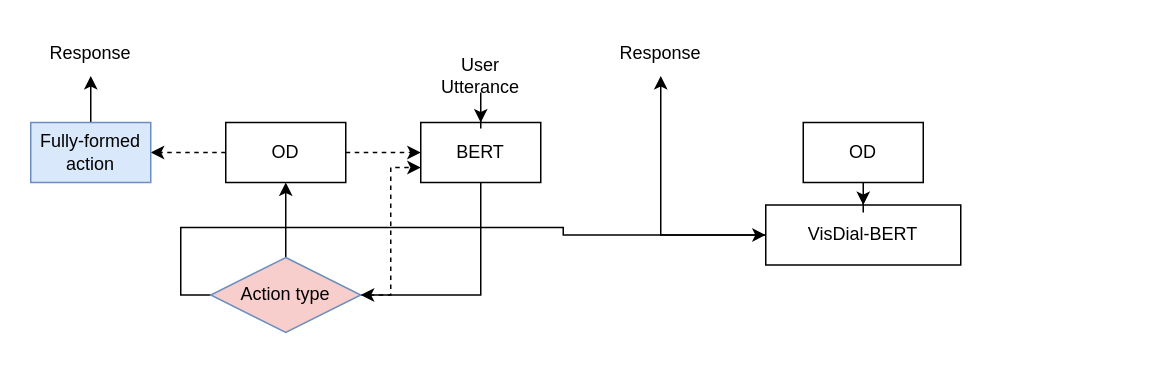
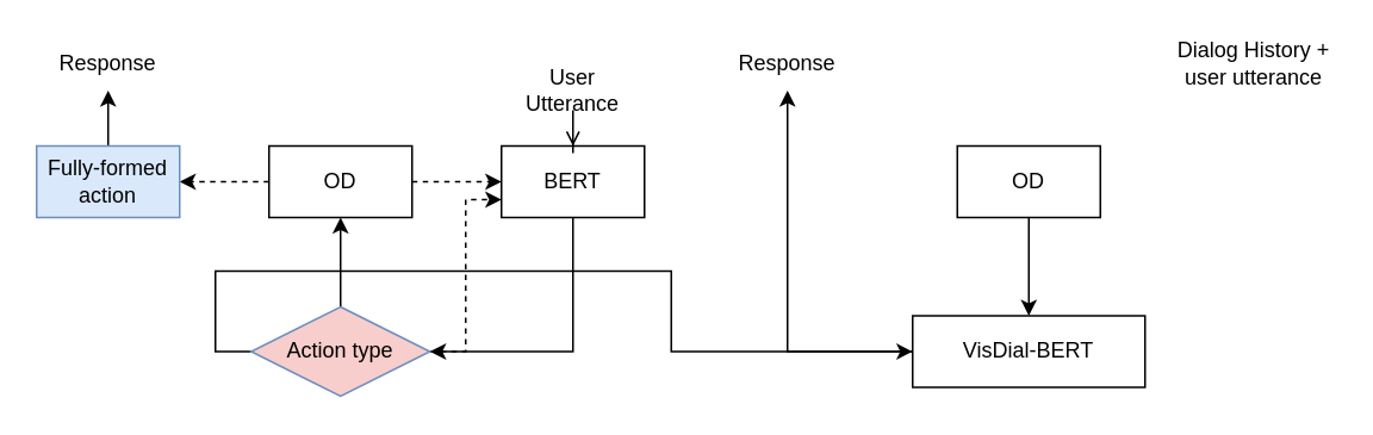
  <mxCell id="0" />
  <mxCell id="1" parent="0" />
  <mxCell id="2" style="edgeStyle=orthogonalEdgeStyle;rounded=0;orthogonalLoop=1;jettySize=auto;html=1;entryX=1;entryY=0.5;entryDx=0;entryDy=0;" parent="1" source="3" target="12" edge="1"><mxGeometry relative="1" as="geometry"><Array as="points"><mxPoint x="320" y="196" /></Array></mxGeometry></mxCell>
  <mxCell id="3" value="BERT" style="rounded=0;whiteSpace=wrap;html=1;" parent="1" vertex="1"><mxGeometry x="280" y="81" width="80" height="40" as="geometry" /></mxCell>
  <mxCell id="4" style="edgeStyle=orthogonalEdgeStyle;rounded=0;orthogonalLoop=1;jettySize=auto;html=1;entryX=0;entryY=0.5;entryDx=0;entryDy=0;dashed=1;" parent="1" source="6" target="3" edge="1"><mxGeometry relative="1" as="geometry" /></mxCell>
  <mxCell id="5" style="edgeStyle=orthogonalEdgeStyle;rounded=0;orthogonalLoop=1;jettySize=auto;html=1;entryX=1;entryY=0.5;entryDx=0;entryDy=0;dashed=1;" parent="1" source="6" target="8" edge="1"><mxGeometry relative="1" as="geometry" /></mxCell>
  <mxCell id="6" value="OD" style="rounded=0;whiteSpace=wrap;html=1;" parent="1" vertex="1"><mxGeometry x="150" y="81" width="80" height="40" as="geometry" /></mxCell>
  <mxCell id="7" style="edgeStyle=orthogonalEdgeStyle;rounded=0;orthogonalLoop=1;jettySize=auto;html=1;entryX=0.5;entryY=1;entryDx=0;entryDy=0;" parent="1" source="8" edge="1" target="18"><mxGeometry relative="1" as="geometry"><mxPoint x="60" y="11" as="targetPoint" /></mxGeometry></mxCell>
  <mxCell id="8" value="Fully-formed action" style="rounded=0;whiteSpace=wrap;html=1;fillColor=#dae8fc;strokeColor=#6c8ebf;" parent="1" vertex="1"><mxGeometry x="20" y="81" width="80" height="40" as="geometry" /></mxCell>
  <mxCell id="9" style="edgeStyle=orthogonalEdgeStyle;rounded=0;orthogonalLoop=1;jettySize=auto;html=1;exitX=0;exitY=0.5;exitDx=0;exitDy=0;" parent="1" source="12" target="14" edge="1"><mxGeometry relative="1" as="geometry" /></mxCell>
  <mxCell id="10" style="edgeStyle=orthogonalEdgeStyle;rounded=0;orthogonalLoop=1;jettySize=auto;html=1;entryX=0.5;entryY=1;entryDx=0;entryDy=0;" parent="1" source="12" target="6" edge="1"><mxGeometry relative="1" as="geometry" /></mxCell>
  <mxCell id="11" style="edgeStyle=orthogonalEdgeStyle;rounded=0;orthogonalLoop=1;jettySize=auto;html=1;entryX=0;entryY=0.75;entryDx=0;entryDy=0;dashed=1;" parent="1" source="12" target="3" edge="1"><mxGeometry relative="1" as="geometry" /></mxCell>
  <mxCell id="12" value="Action type" style="rhombus;whiteSpace=wrap;html=1;fillColor=#f8cecc;strokeColor=#6c8ebf;" parent="1" vertex="1"><mxGeometry x="140" y="171" width="100" height="50" as="geometry" /></mxCell>
  <mxCell id="13" style="edgeStyle=orthogonalEdgeStyle;rounded=0;orthogonalLoop=1;jettySize=auto;html=1;entryX=0.5;entryY=1;entryDx=0;entryDy=0;" parent="1" source="14" edge="1" target="17"><mxGeometry relative="1" as="geometry"><mxPoint x="440" y="21" as="targetPoint" /></mxGeometry></mxCell>
- <mxCell id="14" value="VisDial-BERT" style="rounded=0;whiteSpace=wrap;html=1;" parent="1" vertex="1"><mxGeometry x="510" y="136" width="130" height="40" as="geometry" /></mxCell>
+ <mxCell id="14" value="VisDial-BERT" style="rounded=0;whiteSpace=wrap;html=1;" parent="1" vertex="1"><mxGeometry x="510" y="176" width="130" height="40" as="geometry" /></mxCell>
  <mxCell id="15" style="edgeStyle=orthogonalEdgeStyle;rounded=0;orthogonalLoop=1;jettySize=auto;html=1;entryX=0.5;entryY=0;entryDx=0;entryDy=0;" edge="1" parent="1" source="16" target="14"><mxGeometry relative="1" as="geometry" /></mxCell>
  <mxCell id="16" value="OD" style="rounded=0;whiteSpace=wrap;html=1;" vertex="1" parent="1"><mxGeometry x="535" y="81" width="80" height="40" as="geometry" /></mxCell>
  <mxCell id="17" value="Response" style="text;html=1;strokeColor=none;fillColor=none;align=center;verticalAlign=middle;whiteSpace=wrap;rounded=0;" vertex="1" parent="1"><mxGeometry x="410" y="20" width="60" height="30" as="geometry" /></mxCell>
  <mxCell id="18" value="Response" style="text;html=1;strokeColor=none;fillColor=none;align=center;verticalAlign=middle;whiteSpace=wrap;rounded=0;" vertex="1" parent="1"><mxGeometry x="30" y="20" width="60" height="30" as="geometry" /></mxCell>
- <mxCell id="19" style="edgeStyle=orthogonalEdgeStyle;rounded=0;orthogonalLoop=1;jettySize=auto;html=1;entryX=0.5;entryY=0;entryDx=0;entryDy=0;" edge="1" parent="1" source="20" target="3"><mxGeometry relative="1" as="geometry" /></mxCell>
+ <mxCell id="19" style="edgeStyle=orthogonalEdgeStyle;rounded=0;orthogonalLoop=1;jettySize=auto;html=1;entryX=0.5;entryY=0;entryDx=0;entryDy=0;endArrow=open;" edge="1" parent="1" source="20" target="3"><mxGeometry relative="1" as="geometry" /></mxCell>
  <mxCell id="20" value="User Utterance" style="text;html=1;strokeColor=none;fillColor=none;align=center;verticalAlign=middle;whiteSpace=wrap;rounded=0;" vertex="1" parent="1"><mxGeometry x="290" y="35" width="60" height="30" as="geometry" /></mxCell>
+ <mxCell id="21" value="Dialog History + user utterance" style="text;html=1;strokeColor=none;fillColor=none;align=center;verticalAlign=middle;whiteSpace=wrap;rounded=0;" vertex="1" parent="1"><mxGeometry x="656" y="20" width="90" height="30" as="geometry" /></mxCell>
